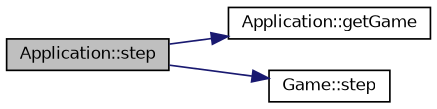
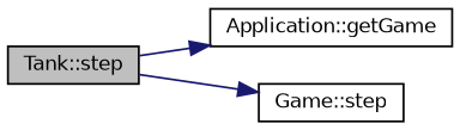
  digraph {
    rankdir=LR
    node [color=black fillcolor=white fontname=Helvetica fontsize=10 shape=record style=filled]
    edge [color=midnightblue fontname=Helvetica fontsize=10 labelfontname=Helvetica labelfontsize=10 style=solid]
-   n1 [fillcolor=grey75 fontcolor=black height=0.2 label="Application::step" width=0.4]
+   n1 [fillcolor=grey75 fontcolor=black height=0.2 label="Tank::step" width=0.4]
    n2 [height=0.2 label="Application::getGame" width=0.4]
    n3 [height=0.2 label="Game::step" width=0.4]
    n1 -> n2
    n1 -> n3
  }
